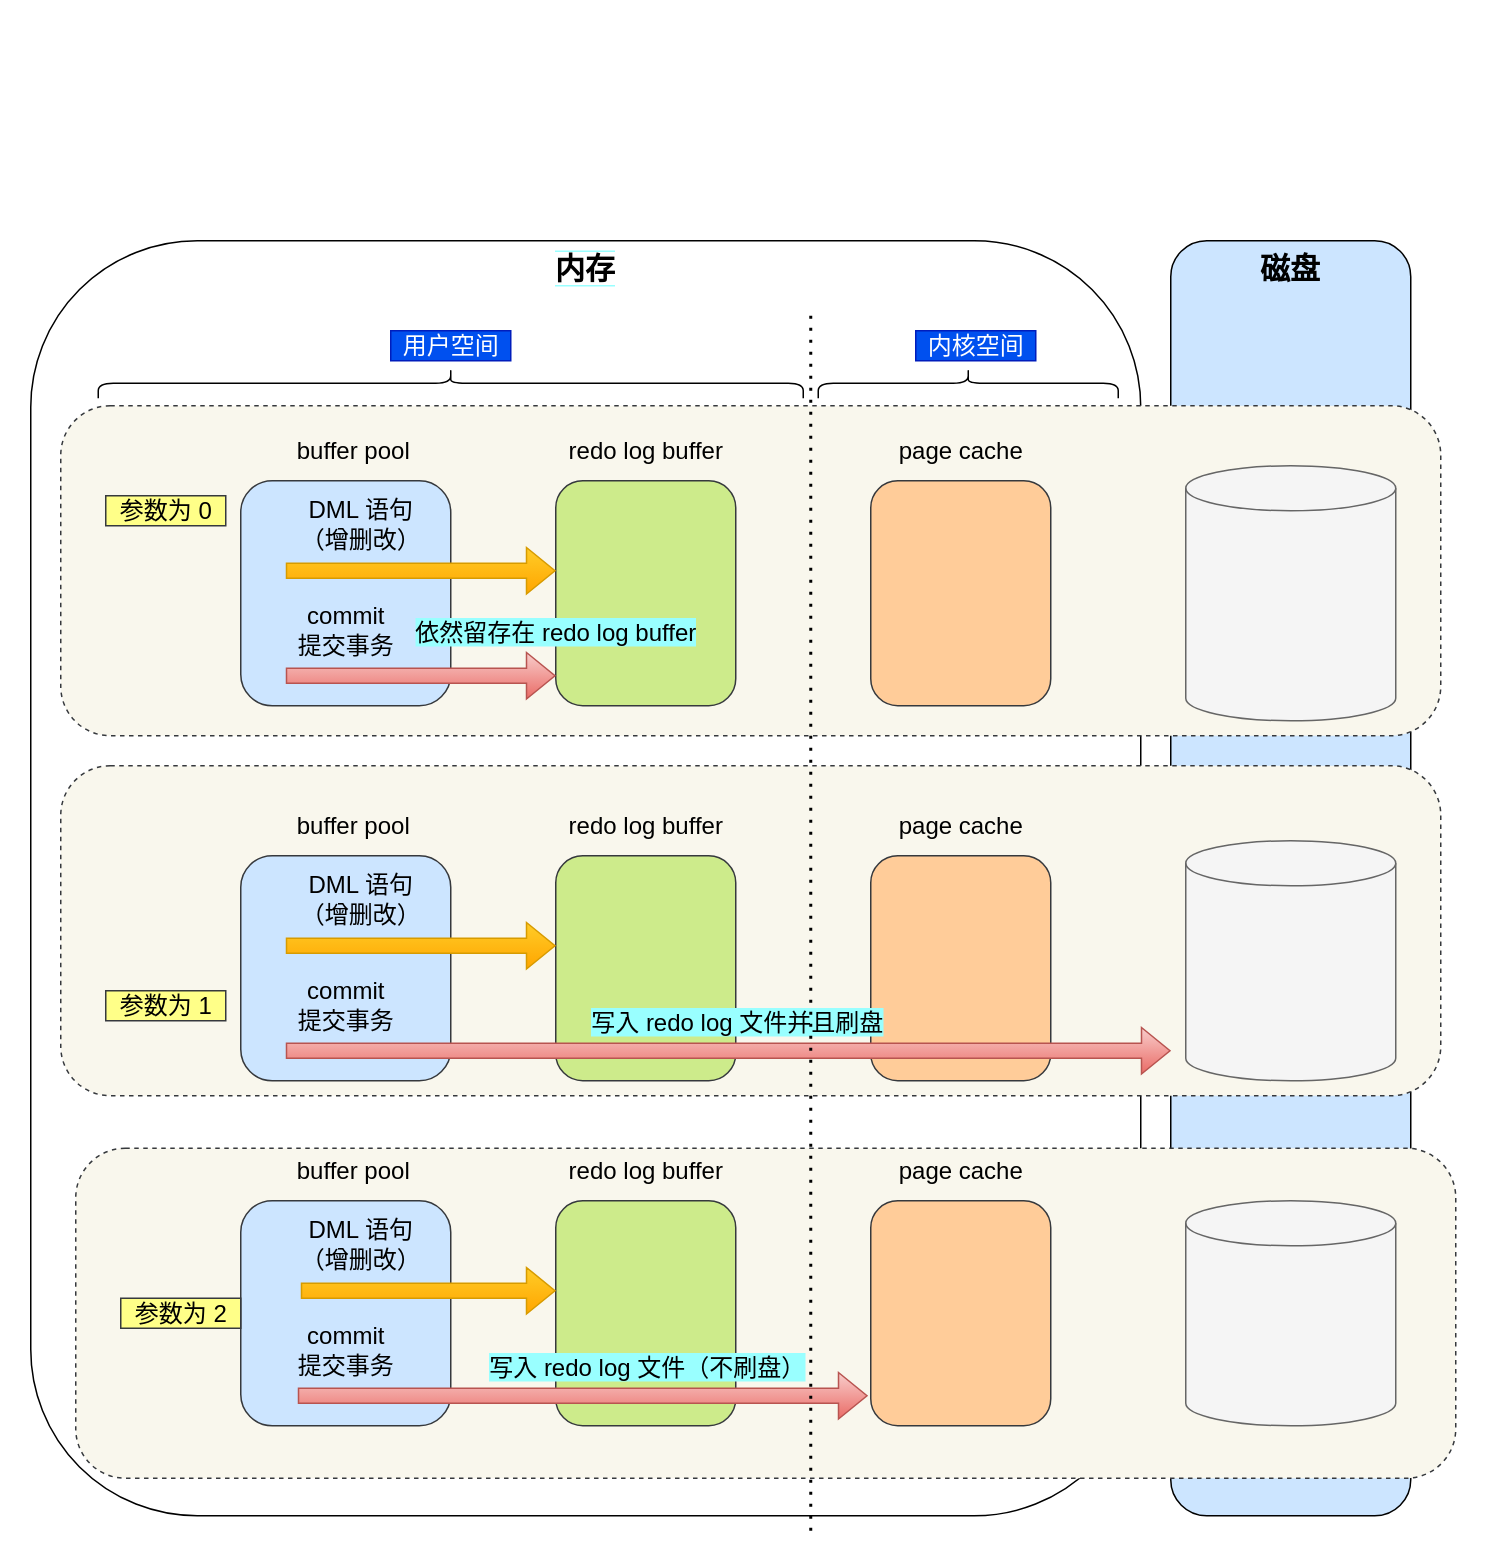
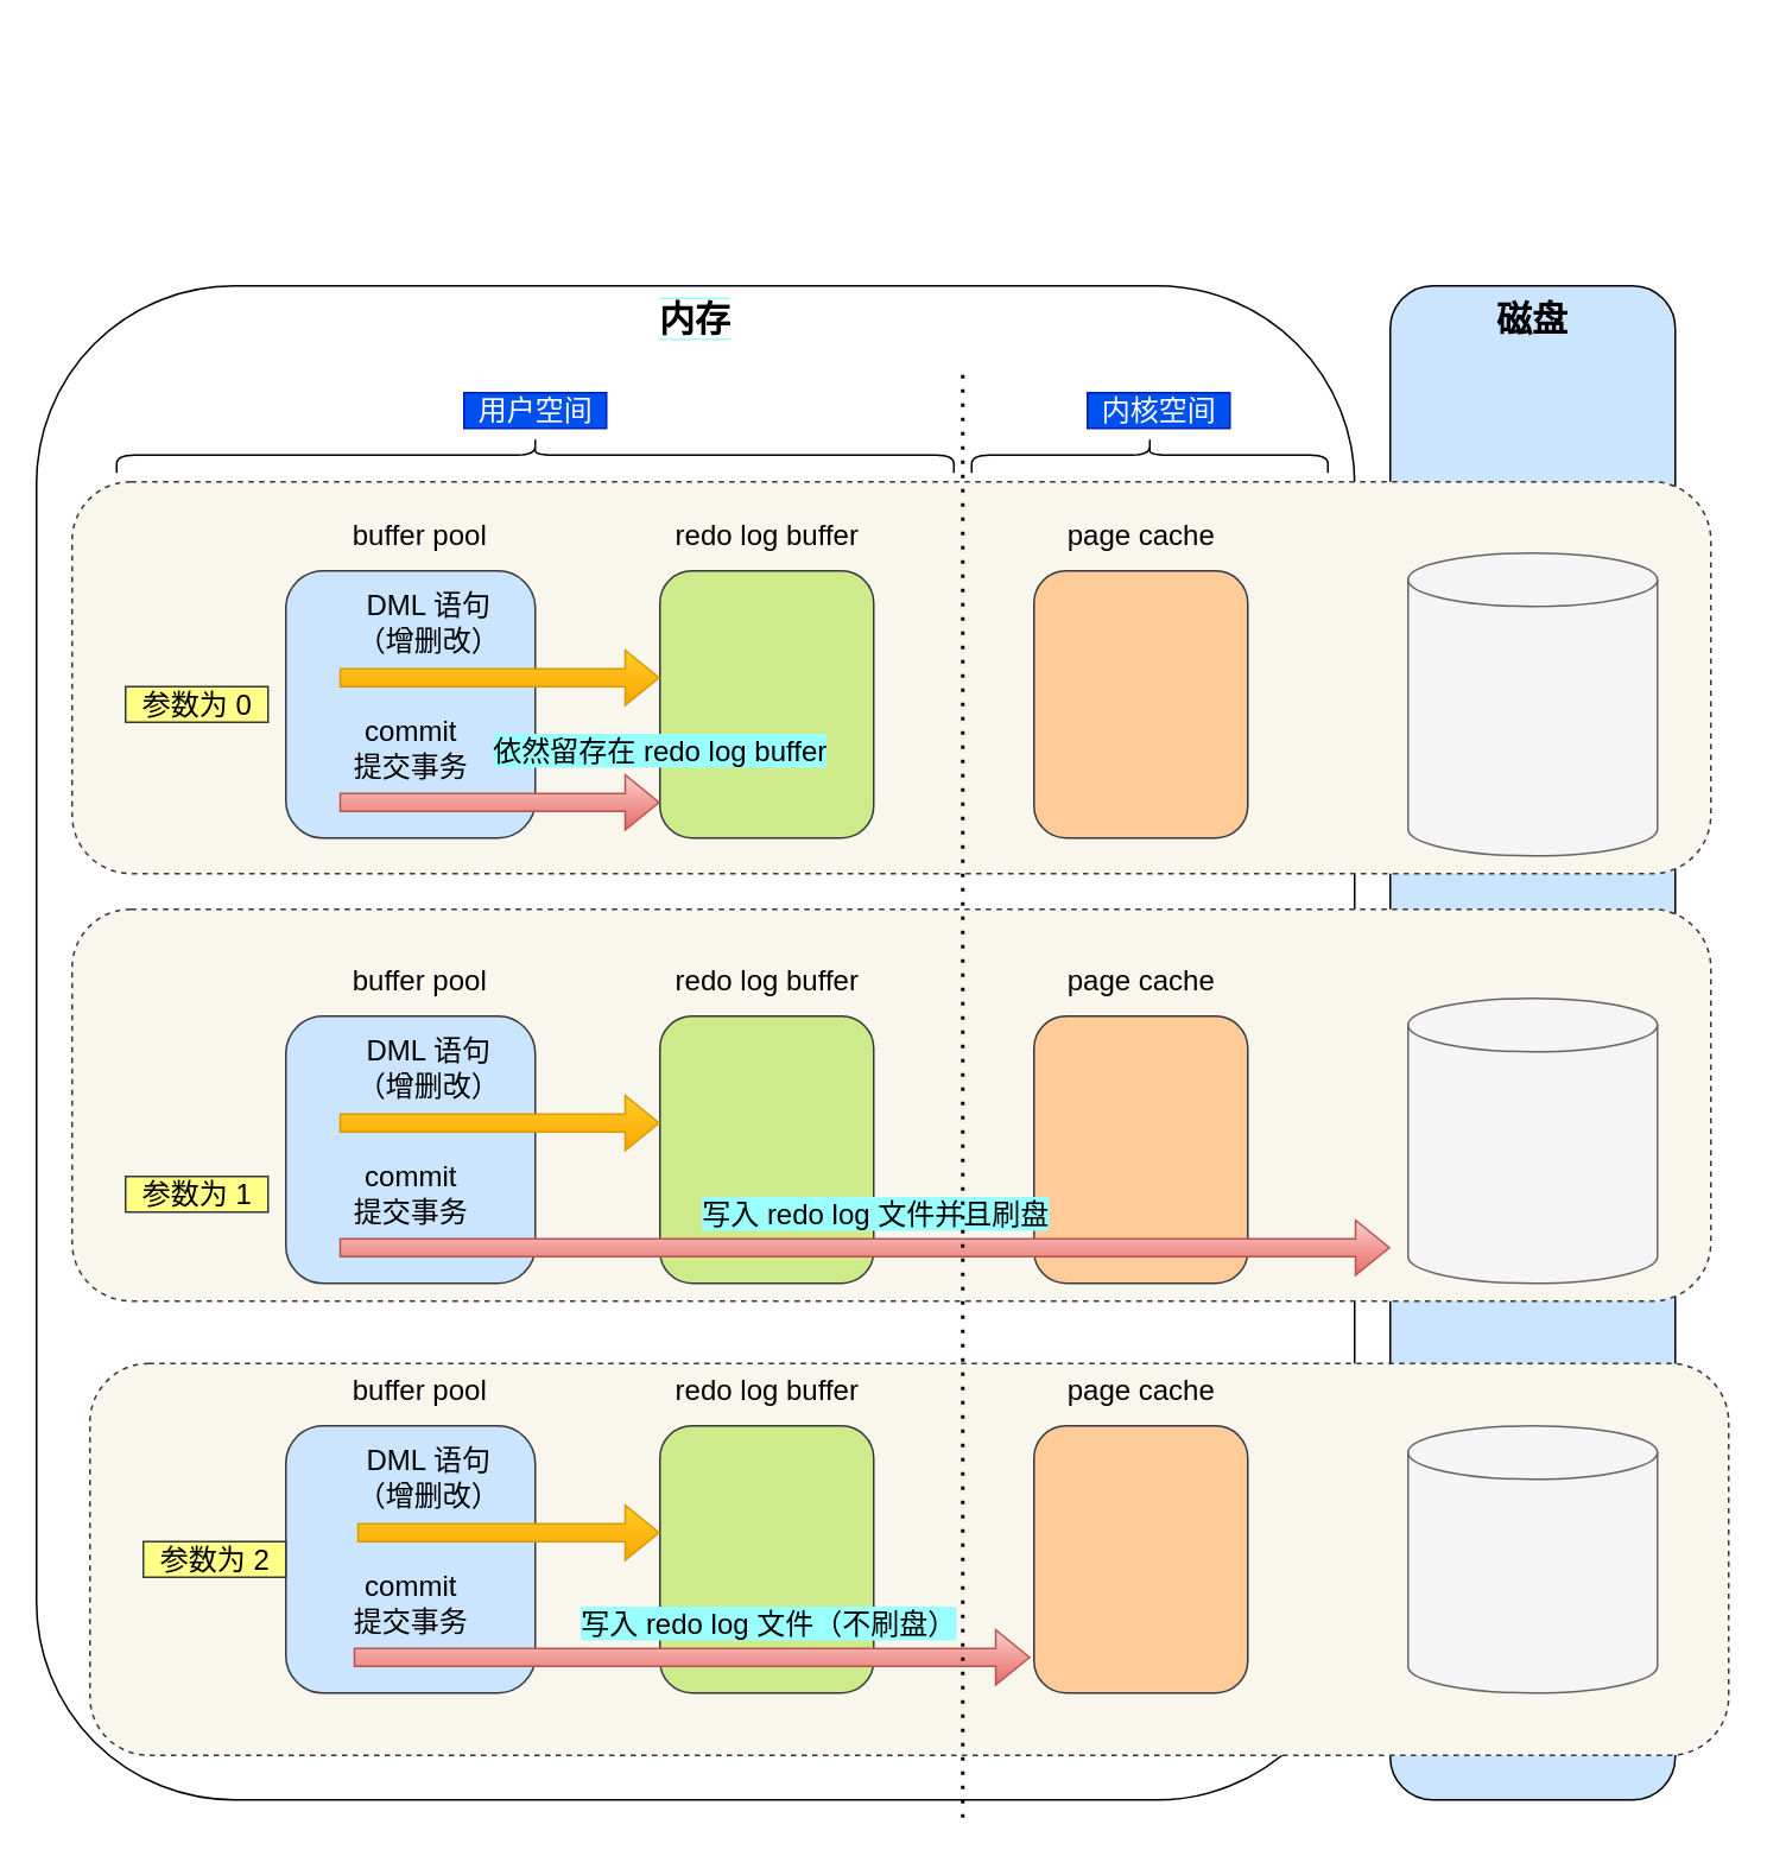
  <mxCell id="0" />
  <mxCell id="1" parent="0" />
  <mxCell id="2" value="&lt;font style=&quot;font-size: 20px;&quot;&gt;&lt;b&gt;磁盘&lt;/b&gt;&lt;/font&gt;" style="rounded=1;whiteSpace=wrap;html=1;fontSize=16;verticalAlign=top;fillColor=#cce5ff;" vertex="1" parent="1"><mxGeometry x="780" y="160" width="160" height="850" as="geometry" /></mxCell>
  <mxCell id="3" value="&lt;font style=&quot;font-size: 20px;&quot; color=&quot;#000000&quot;&gt;&lt;b style=&quot;background-color: rgb(255, 255, 255);&quot;&gt;内存&lt;/b&gt;&lt;/font&gt;" style="rounded=1;whiteSpace=wrap;html=1;labelBackgroundColor=#99FFFF;fontSize=16;fontColor=#99FFFF;strokeColor=default;fillColor=default;verticalAlign=top;" vertex="1" parent="1"><mxGeometry x="20" y="160" width="740" height="850" as="geometry" /></mxCell>
  <mxCell id="4" value="" style="rounded=1;whiteSpace=wrap;html=1;labelBackgroundColor=#99FFFF;fontSize=16;dashed=1;fillColor=#f9f7ed;strokeColor=#36393d;" vertex="1" parent="1"><mxGeometry x="50" y="765" width="920" height="220" as="geometry" /></mxCell>
  <mxCell id="5" value="" style="rounded=1;whiteSpace=wrap;html=1;labelBackgroundColor=#99FFFF;fontSize=16;dashed=1;fillColor=#f9f7ed;strokeColor=#36393d;" vertex="1" parent="1"><mxGeometry x="40" y="510" width="920" height="220" as="geometry" /></mxCell>
  <mxCell id="6" value="" style="rounded=1;whiteSpace=wrap;html=1;labelBackgroundColor=#99FFFF;fontSize=16;dashed=1;fillColor=#f9f7ed;strokeColor=#36393d;" vertex="1" parent="1"><mxGeometry x="40" y="270" width="920" height="220" as="geometry" /></mxCell>
  <mxCell id="7" value="" style="rounded=1;whiteSpace=wrap;html=1;fontSize=16;fillColor=#cce5ff;strokeColor=#36393d;" vertex="1" parent="1"><mxGeometry x="160" y="320" width="140" height="150" as="geometry" /></mxCell>
  <mxCell id="8" value="&lt;span style=&quot;&quot;&gt;redo log buffer&lt;/span&gt;" style="text;html=1;align=center;verticalAlign=middle;resizable=0;points=[];autosize=1;strokeColor=none;fillColor=none;fontSize=16;" vertex="1" parent="1"><mxGeometry x="370" y="290" width="120" height="20" as="geometry" /></mxCell>
  <mxCell id="9" value="buffer pool" style="text;html=1;align=center;verticalAlign=middle;resizable=0;points=[];autosize=1;strokeColor=none;fillColor=none;fontSize=16;" vertex="1" parent="1"><mxGeometry x="190" y="290" width="90" height="20" as="geometry" /></mxCell>
  <mxCell id="10" value="" style="rounded=1;whiteSpace=wrap;html=1;fontSize=16;fillColor=#cdeb8b;strokeColor=#36393d;" vertex="1" parent="1"><mxGeometry x="370" y="320" width="120" height="150" as="geometry" /></mxCell>
  <mxCell id="11" value="DML 语句&lt;br&gt;（增删改）" style="text;html=1;align=center;verticalAlign=middle;resizable=0;points=[];autosize=1;strokeColor=none;fillColor=none;fontSize=16;" vertex="1" parent="1"><mxGeometry x="190" y="329" width="100" height="40" as="geometry" /></mxCell>
  <mxCell id="12" value="" style="shape=flexArrow;endArrow=classic;html=1;rounded=0;fontSize=16;fillColor=#f8cecc;gradientColor=#ea6b66;strokeColor=#b85450;" edge="1" parent="1"><mxGeometry width="50" height="50" relative="1" as="geometry"><mxPoint x="190" y="450" as="sourcePoint" /><mxPoint x="370" y="450" as="targetPoint" /></mxGeometry></mxCell>
  <mxCell id="13" value="commit&lt;br&gt;提交事务" style="text;html=1;align=center;verticalAlign=middle;resizable=0;points=[];autosize=1;strokeColor=none;fillColor=none;fontSize=16;" vertex="1" parent="1"><mxGeometry x="190" y="400" width="80" height="40" as="geometry" /></mxCell>
  <mxCell id="14" value="" style="shape=cylinder3;whiteSpace=wrap;html=1;boundedLbl=1;backgroundOutline=1;size=15;fontSize=16;fillColor=#f5f5f5;fontColor=#333333;strokeColor=#666666;" vertex="1" parent="1"><mxGeometry x="790" y="310" width="140" height="170" as="geometry" /></mxCell>
  <mxCell id="15" value="" style="shape=cylinder3;whiteSpace=wrap;html=1;boundedLbl=1;backgroundOutline=1;size=15;fontSize=16;fillColor=#f5f5f5;fontColor=#333333;strokeColor=#666666;" vertex="1" parent="1"><mxGeometry x="790" y="560" width="140" height="160" as="geometry" /></mxCell>
  <mxCell id="16" value="" style="shape=cylinder3;whiteSpace=wrap;html=1;boundedLbl=1;backgroundOutline=1;size=15;fontSize=16;fillColor=#f5f5f5;fontColor=#333333;strokeColor=#666666;" vertex="1" parent="1"><mxGeometry x="790" y="800" width="140" height="150" as="geometry" /></mxCell>
  <mxCell id="17" value="" style="rounded=1;whiteSpace=wrap;html=1;fontSize=16;fillColor=#ffcc99;strokeColor=#36393d;" vertex="1" parent="1"><mxGeometry x="580" y="320" width="120" height="150" as="geometry" /></mxCell>
  <mxCell id="18" value="page cache" style="text;html=1;align=center;verticalAlign=middle;resizable=0;points=[];autosize=1;strokeColor=none;fillColor=none;fontSize=16;" vertex="1" parent="1"><mxGeometry x="590" y="290" width="100" height="20" as="geometry" /></mxCell>
  <mxCell id="19" value="" style="rounded=1;whiteSpace=wrap;html=1;fontSize=16;fillColor=#cce5ff;strokeColor=#36393d;" vertex="1" parent="1"><mxGeometry x="160" y="570" width="140" height="150" as="geometry" /></mxCell>
  <mxCell id="20" value="&lt;span style=&quot;&quot;&gt;redo log buffer&lt;/span&gt;" style="text;html=1;align=center;verticalAlign=middle;resizable=0;points=[];autosize=1;strokeColor=none;fillColor=none;fontSize=16;" vertex="1" parent="1"><mxGeometry x="370" y="540" width="120" height="20" as="geometry" /></mxCell>
  <mxCell id="21" value="buffer pool" style="text;html=1;align=center;verticalAlign=middle;resizable=0;points=[];autosize=1;strokeColor=none;fillColor=none;fontSize=16;" vertex="1" parent="1"><mxGeometry x="190" y="540" width="90" height="20" as="geometry" /></mxCell>
  <mxCell id="22" value="" style="rounded=1;whiteSpace=wrap;html=1;fontSize=16;fillColor=#cdeb8b;strokeColor=#36393d;" vertex="1" parent="1"><mxGeometry x="370" y="570" width="120" height="150" as="geometry" /></mxCell>
  <mxCell id="23" value="DML 语句&lt;br&gt;（增删改）" style="text;html=1;align=center;verticalAlign=middle;resizable=0;points=[];autosize=1;strokeColor=none;fillColor=none;fontSize=16;" vertex="1" parent="1"><mxGeometry x="190" y="579" width="100" height="40" as="geometry" /></mxCell>
  <mxCell id="24" value="commit&lt;br&gt;提交事务" style="text;html=1;align=center;verticalAlign=middle;resizable=0;points=[];autosize=1;strokeColor=none;fillColor=none;fontSize=16;" vertex="1" parent="1"><mxGeometry x="190" y="650" width="80" height="40" as="geometry" /></mxCell>
  <mxCell id="25" value="" style="rounded=1;whiteSpace=wrap;html=1;fontSize=16;fillColor=#ffcc99;strokeColor=#36393d;" vertex="1" parent="1"><mxGeometry x="580" y="570" width="120" height="150" as="geometry" /></mxCell>
  <mxCell id="26" value="page cache" style="text;html=1;align=center;verticalAlign=middle;resizable=0;points=[];autosize=1;strokeColor=none;fillColor=none;fontSize=16;" vertex="1" parent="1"><mxGeometry x="590" y="540" width="100" height="20" as="geometry" /></mxCell>
  <mxCell id="27" value="" style="rounded=1;whiteSpace=wrap;html=1;fontSize=16;fillColor=#cce5ff;strokeColor=#36393d;" vertex="1" parent="1"><mxGeometry x="160" y="800" width="140" height="150" as="geometry" /></mxCell>
  <mxCell id="28" value="&lt;span style=&quot;&quot;&gt;redo log buffer&lt;/span&gt;" style="text;html=1;align=center;verticalAlign=middle;resizable=0;points=[];autosize=1;strokeColor=none;fillColor=none;fontSize=16;" vertex="1" parent="1"><mxGeometry x="370" y="770" width="120" height="20" as="geometry" /></mxCell>
  <mxCell id="29" value="buffer pool" style="text;html=1;align=center;verticalAlign=middle;resizable=0;points=[];autosize=1;strokeColor=none;fillColor=none;fontSize=16;" vertex="1" parent="1"><mxGeometry x="190" y="770" width="90" height="20" as="geometry" /></mxCell>
  <mxCell id="30" value="" style="rounded=1;whiteSpace=wrap;html=1;fontSize=16;fillColor=#cdeb8b;strokeColor=#36393d;" vertex="1" parent="1"><mxGeometry x="370" y="800" width="120" height="150" as="geometry" /></mxCell>
  <mxCell id="31" value="DML 语句&lt;br&gt;（增删改）" style="text;html=1;align=center;verticalAlign=middle;resizable=0;points=[];autosize=1;strokeColor=none;fillColor=none;fontSize=16;" vertex="1" parent="1"><mxGeometry x="190" y="809" width="100" height="40" as="geometry" /></mxCell>
  <mxCell id="32" value="" style="shape=flexArrow;endArrow=classic;html=1;rounded=0;fontSize=16;fillColor=#f8cecc;gradientColor=#ea6b66;strokeColor=#b85450;labelBackgroundColor=#99FFFF;" edge="1" parent="1"><mxGeometry width="50" height="50" relative="1" as="geometry"><mxPoint x="198" y="930" as="sourcePoint" /><mxPoint x="578" y="930" as="targetPoint" /></mxGeometry></mxCell>
  <mxCell id="33" value="写入 redo log 文件（不刷盘）" style="edgeLabel;html=1;align=center;verticalAlign=middle;resizable=0;points=[];fontSize=16;labelBackgroundColor=#99FFFF;" vertex="1" connectable="0" parent="32"><mxGeometry x="-0.237" y="-3" relative="1" as="geometry"><mxPoint x="87" y="-23" as="offset" /></mxGeometry></mxCell>
  <mxCell id="34" value="commit&lt;br&gt;提交事务" style="text;html=1;align=center;verticalAlign=middle;resizable=0;points=[];autosize=1;strokeColor=none;fillColor=none;fontSize=16;" vertex="1" parent="1"><mxGeometry x="190" y="880" width="80" height="40" as="geometry" /></mxCell>
  <mxCell id="35" value="" style="rounded=1;whiteSpace=wrap;html=1;fontSize=16;fillColor=#ffcc99;strokeColor=#36393d;" vertex="1" parent="1"><mxGeometry x="580" y="800" width="120" height="150" as="geometry" /></mxCell>
  <mxCell id="36" value="page cache" style="text;html=1;align=center;verticalAlign=middle;resizable=0;points=[];autosize=1;strokeColor=none;fillColor=none;fontSize=16;" vertex="1" parent="1"><mxGeometry x="590" y="770" width="100" height="20" as="geometry" /></mxCell>
  <mxCell id="37" value="" style="shape=flexArrow;endArrow=classic;html=1;rounded=0;fontSize=16;fillColor=#ffcd28;gradientColor=#ffa500;strokeColor=#d79b00;" edge="1" parent="1"><mxGeometry width="50" height="50" relative="1" as="geometry"><mxPoint x="190" y="380" as="sourcePoint" /><mxPoint x="370" y="380" as="targetPoint" /></mxGeometry></mxCell>
  <mxCell id="38" value="" style="shape=flexArrow;endArrow=classic;html=1;rounded=0;fontSize=16;fillColor=#ffcd28;gradientColor=#ffa500;strokeColor=#d79b00;" edge="1" parent="1"><mxGeometry width="50" height="50" relative="1" as="geometry"><mxPoint x="190" y="630" as="sourcePoint" /><mxPoint x="370" y="630" as="targetPoint" /></mxGeometry></mxCell>
  <mxCell id="39" value="" style="shape=flexArrow;endArrow=classic;html=1;rounded=0;fontSize=16;fillColor=#f8cecc;gradientColor=#ea6b66;strokeColor=#b85450;" edge="1" parent="1"><mxGeometry width="50" height="50" relative="1" as="geometry"><mxPoint x="190" y="700" as="sourcePoint" /><mxPoint x="780" y="700" as="targetPoint" /></mxGeometry></mxCell>
  <mxCell id="40" value="&lt;span style=&quot;&quot;&gt;写入 redo log 文件并且刷盘&lt;/span&gt;" style="edgeLabel;html=1;align=center;verticalAlign=middle;resizable=0;points=[];fontSize=16;labelBackgroundColor=#99FFFF;" vertex="1" connectable="0" parent="39"><mxGeometry x="-0.036" y="3" relative="1" as="geometry"><mxPoint x="16" y="-17" as="offset" /></mxGeometry></mxCell>
  <mxCell id="41" value="" style="shape=flexArrow;endArrow=classic;html=1;rounded=0;fontSize=16;fillColor=#ffcd28;gradientColor=#ffa500;strokeColor=#d79b00;" edge="1" parent="1"><mxGeometry width="50" height="50" relative="1" as="geometry"><mxPoint x="200" y="860" as="sourcePoint" /><mxPoint x="370" y="860" as="targetPoint" /></mxGeometry></mxCell>
- <mxCell id="42" value="参数为 0" style="text;html=1;align=center;verticalAlign=middle;resizable=0;points=[];autosize=1;strokeColor=#36393d;fillColor=#ffff88;fontSize=16;" vertex="1" parent="1"><mxGeometry x="70" y="330" width="80" height="20" as="geometry" /></mxCell>
+ <mxCell id="42" value="参数为 0" style="text;html=1;align=center;verticalAlign=middle;resizable=0;points=[];autosize=1;strokeColor=#36393d;fillColor=#ffff88;fontSize=16;" vertex="1" parent="1"><mxGeometry x="70" y="385" width="80" height="20" as="geometry" /></mxCell>
  <mxCell id="43" value="参数为 1" style="text;html=1;align=center;verticalAlign=middle;resizable=0;points=[];autosize=1;strokeColor=#36393d;fillColor=#ffff88;fontSize=16;" vertex="1" parent="1"><mxGeometry x="70" y="660" width="80" height="20" as="geometry" /></mxCell>
  <mxCell id="44" value="参数为 2" style="text;html=1;align=center;verticalAlign=middle;resizable=0;points=[];autosize=1;strokeColor=#36393d;fillColor=#ffff88;fontSize=16;" vertex="1" parent="1"><mxGeometry x="80" y="865" width="80" height="20" as="geometry" /></mxCell>
  <mxCell id="45" value="&lt;span style=&quot;&quot;&gt;依然留存在 redo log buffer&lt;/span&gt;" style="edgeLabel;html=1;align=center;verticalAlign=middle;resizable=0;points=[];fontSize=16;labelBackgroundColor=#99FFFF;" vertex="1" connectable="0" parent="1"><mxGeometry x="369.995" y="420" as="geometry" /></mxCell>
  <mxCell id="46" value="" style="endArrow=none;dashed=1;html=1;dashPattern=1 3;strokeWidth=2;rounded=0;labelBackgroundColor=#99FFFF;fontSize=16;fontColor=#99FFFF;" edge="1" parent="1"><mxGeometry width="50" height="50" relative="1" as="geometry"><mxPoint x="540" y="1020" as="sourcePoint" /><mxPoint x="540" y="210" as="targetPoint" /></mxGeometry></mxCell>
  <mxCell id="47" value="" style="shape=curlyBracket;whiteSpace=wrap;html=1;rounded=1;flipH=1;labelBackgroundColor=#99FFFF;fontSize=16;fontColor=#99FFFF;rotation=-90;strokeColor=default;fillColor=default;" vertex="1" parent="1"><mxGeometry x="290" y="20" width="20" height="470" as="geometry" /></mxCell>
  <mxCell id="48" value="用户空间" style="text;html=1;align=center;verticalAlign=middle;resizable=0;points=[];autosize=1;strokeColor=#001DBC;fillColor=#0050ef;fontSize=16;fontColor=#ffffff;" vertex="1" parent="1"><mxGeometry x="260" y="220" width="80" height="20" as="geometry" /></mxCell>
  <mxCell id="49" value="" style="shape=curlyBracket;whiteSpace=wrap;html=1;rounded=1;flipH=1;labelBackgroundColor=#99FFFF;fontSize=16;fontColor=#99FFFF;rotation=-90;strokeColor=default;fillColor=default;" vertex="1" parent="1"><mxGeometry x="635" y="155" width="20" height="200" as="geometry" /></mxCell>
  <mxCell id="50" value="内核空间" style="text;html=1;align=center;verticalAlign=middle;resizable=0;points=[];autosize=1;strokeColor=#001DBC;fillColor=#0050ef;fontSize=16;fontColor=#ffffff;" vertex="1" parent="1"><mxGeometry x="610" y="220" width="80" height="20" as="geometry" /></mxCell>
